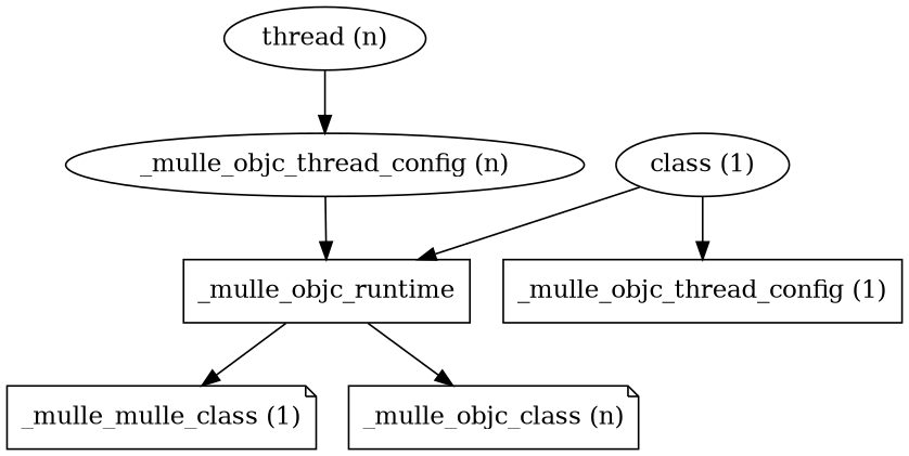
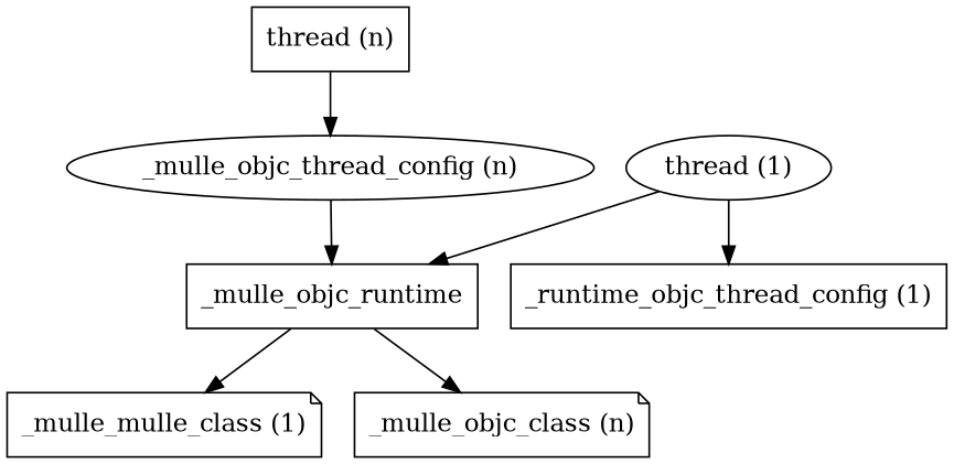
  digraph {
    _mulle_objc_runtime [shape=box]
-   "thread (1)" [label="class (1)"]
-   "_mulle_objc_thread_config (1)" [shape=box]
+   "thread (1)"
+   "_mulle_objc_thread_config (1)" [shape=box label="_runtime_objc_thread_config (1)"]
    "_mulle_objc_thread_config (n)" [shape=ellipse]
-   "thread (n)"
+   "thread (n)" [shape=box]
    n6 [label="_mulle_mulle_class (1)" shape=note]
    "_mulle_objc_class (n)" [shape=note]
    _mulle_objc_runtime -> n6
    _mulle_objc_runtime -> "_mulle_objc_class (n)"
    "thread (1)" -> _mulle_objc_runtime
    "thread (1)" -> "_mulle_objc_thread_config (1)"
    "_mulle_objc_thread_config (n)" -> _mulle_objc_runtime
    "thread (n)" -> "_mulle_objc_thread_config (n)"
  }
